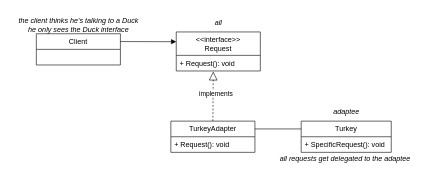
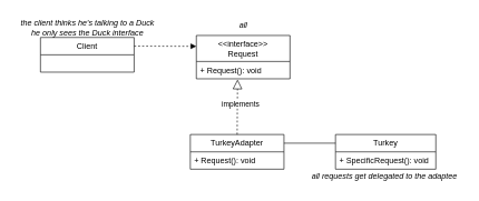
  <mxCell id="0" />
  <mxCell id="1" parent="0" />
  <mxCell id="2" value="Client" style="swimlane;fontStyle=0;childLayout=stackLayout;horizontal=1;startSize=26;fillColor=none;horizontalStack=0;resizeParent=1;resizeParentMax=0;resizeLast=0;collapsible=1;marginBottom=0;whiteSpace=wrap;html=1;" vertex="1" parent="1"><mxGeometry x="60" y="55.5" width="140" height="52" as="geometry" /></mxCell>
  <mxCell id="3" value="&amp;lt;&amp;lt;interface&amp;gt;&amp;gt;&lt;div&gt;Request&lt;/div&gt;" style="swimlane;fontStyle=0;childLayout=stackLayout;horizontal=1;startSize=39;fillColor=none;horizontalStack=0;resizeParent=1;resizeParentMax=0;resizeLast=0;collapsible=1;marginBottom=0;whiteSpace=wrap;html=1;" vertex="1" parent="1"><mxGeometry x="293" y="52.5" width="140" height="65" as="geometry" /></mxCell>
  <mxCell id="4" value="+ Request(): void" style="text;strokeColor=none;fillColor=none;align=left;verticalAlign=top;spacingLeft=4;spacingRight=4;overflow=hidden;rotatable=0;points=[[0,0.5],[1,0.5]];portConstraint=eastwest;whiteSpace=wrap;html=1;" vertex="1" parent="3"><mxGeometry y="39" width="140" height="26" as="geometry" /></mxCell>
  <mxCell id="5" value="TurkeyAdapter" style="swimlane;fontStyle=0;childLayout=stackLayout;horizontal=1;startSize=26;fillColor=none;horizontalStack=0;resizeParent=1;resizeParentMax=0;resizeLast=0;collapsible=1;marginBottom=0;whiteSpace=wrap;html=1;" vertex="1" parent="1"><mxGeometry x="284" y="201" width="140" height="52" as="geometry" /></mxCell>
  <mxCell id="6" value="+ Request(): void" style="text;strokeColor=none;fillColor=none;align=left;verticalAlign=top;spacingLeft=4;spacingRight=4;overflow=hidden;rotatable=0;points=[[0,0.5],[1,0.5]];portConstraint=eastwest;whiteSpace=wrap;html=1;" vertex="1" parent="5"><mxGeometry y="26" width="140" height="26" as="geometry" /></mxCell>
  <mxCell id="7" value="Turkey" style="swimlane;fontStyle=0;childLayout=stackLayout;horizontal=1;startSize=26;fillColor=none;horizontalStack=0;resizeParent=1;resizeParentMax=0;resizeLast=0;collapsible=1;marginBottom=0;whiteSpace=wrap;html=1;" vertex="1" parent="1"><mxGeometry x="501" y="201" width="150" height="52" as="geometry" /></mxCell>
  <mxCell id="8" value="+ SpecificRequest(): void" style="text;strokeColor=none;fillColor=none;align=left;verticalAlign=top;spacingLeft=4;spacingRight=4;overflow=hidden;rotatable=0;points=[[0,0.5],[1,0.5]];portConstraint=eastwest;whiteSpace=wrap;html=1;" vertex="1" parent="7"><mxGeometry y="26" width="150" height="26" as="geometry" /></mxCell>
  <mxCell id="9" value="" style="endArrow=block;dashed=1;endFill=0;endSize=12;html=1;rounded=0;entryX=0.44;entryY=1.04;entryDx=0;entryDy=0;entryPerimeter=0;exitX=0.5;exitY=0;exitDx=0;exitDy=0;" edge="1" parent="1" source="5" target="4"><mxGeometry width="160" relative="1" as="geometry"><mxPoint x="354.588" y="181" as="sourcePoint" /><mxPoint x="1289" y="243" as="targetPoint" /></mxGeometry></mxCell>
  <mxCell id="10" value="implements" style="edgeLabel;html=1;align=center;verticalAlign=middle;resizable=0;points=[];" vertex="1" connectable="0" parent="9"><mxGeometry x="0.14" y="-4" relative="1" as="geometry"><mxPoint as="offset" /></mxGeometry></mxCell>
- <mxCell id="11" value="" style="html=1;verticalAlign=bottom;endArrow=block;curved=0;rounded=0;exitX=1;exitY=0.25;exitDx=0;exitDy=0;entryX=0;entryY=0.25;entryDx=0;entryDy=0;" edge="1" parent="1" source="2" target="3"><mxGeometry x="-0.0" width="80" relative="1" as="geometry"><mxPoint x="1404" y="166" as="sourcePoint" /><mxPoint x="1603" y="167" as="targetPoint" /><mxPoint as="offset" /></mxGeometry></mxCell>
+ <mxCell id="11" value="" style="html=1;verticalAlign=bottom;endArrow=block;curved=0;rounded=0;exitX=1;exitY=0.25;exitDx=0;exitDy=0;entryX=0;entryY=0.25;entryDx=0;entryDy=0;dashed=1;" edge="1" parent="1" source="2" target="3"><mxGeometry x="-0.0" width="80" relative="1" as="geometry"><mxPoint x="1404" y="166" as="sourcePoint" /><mxPoint x="1603" y="167" as="targetPoint" /><mxPoint as="offset" /></mxGeometry></mxCell>
  <mxCell id="12" value="" style="html=1;verticalAlign=bottom;endArrow=none;curved=0;rounded=0;exitX=1;exitY=0.25;exitDx=0;exitDy=0;entryX=0;entryY=0.25;entryDx=0;entryDy=0;" edge="1" parent="1" source="5" target="7"><mxGeometry x="-0.0" width="80" relative="1" as="geometry"><mxPoint x="244" y="81" as="sourcePoint" /><mxPoint x="314" y="78" as="targetPoint" /><mxPoint as="offset" /></mxGeometry></mxCell>
  <mxCell id="13" value="&lt;i&gt;all&lt;/i&gt;" style="text;html=1;align=center;verticalAlign=middle;resizable=0;points=[];autosize=1;strokeColor=none;fillColor=none;" vertex="1" parent="1"><mxGeometry x="333" y="22.5" width="60" height="30" as="geometry" /></mxCell>
- <mxCell id="14" value="&lt;i&gt;adaptee&lt;/i&gt;" style="text;html=1;align=center;verticalAlign=middle;resizable=0;points=[];autosize=1;strokeColor=none;fillColor=none;" vertex="1" parent="1"><mxGeometry x="541" y="171" width="70" height="30" as="geometry" /></mxCell>
  <mxCell id="15" value="&lt;i&gt;the client thinks he's talking to a Duck&lt;/i&gt;&lt;div&gt;&lt;i&gt;he only sees the Duck interface&lt;/i&gt;&lt;/div&gt;" style="text;html=1;align=center;verticalAlign=middle;resizable=0;points=[];autosize=1;strokeColor=none;fillColor=none;" vertex="1" parent="1"><mxGeometry x="20" y="20.5" width="220" height="40" as="geometry" /></mxCell>
  <mxCell id="16" value="&lt;i&gt;all requests get delegated to the adaptee&lt;/i&gt;" style="text;html=1;align=center;verticalAlign=middle;resizable=0;points=[];autosize=1;strokeColor=none;fillColor=none;" vertex="1" parent="1"><mxGeometry x="454" y="249" width="240" height="30" as="geometry" /></mxCell>
